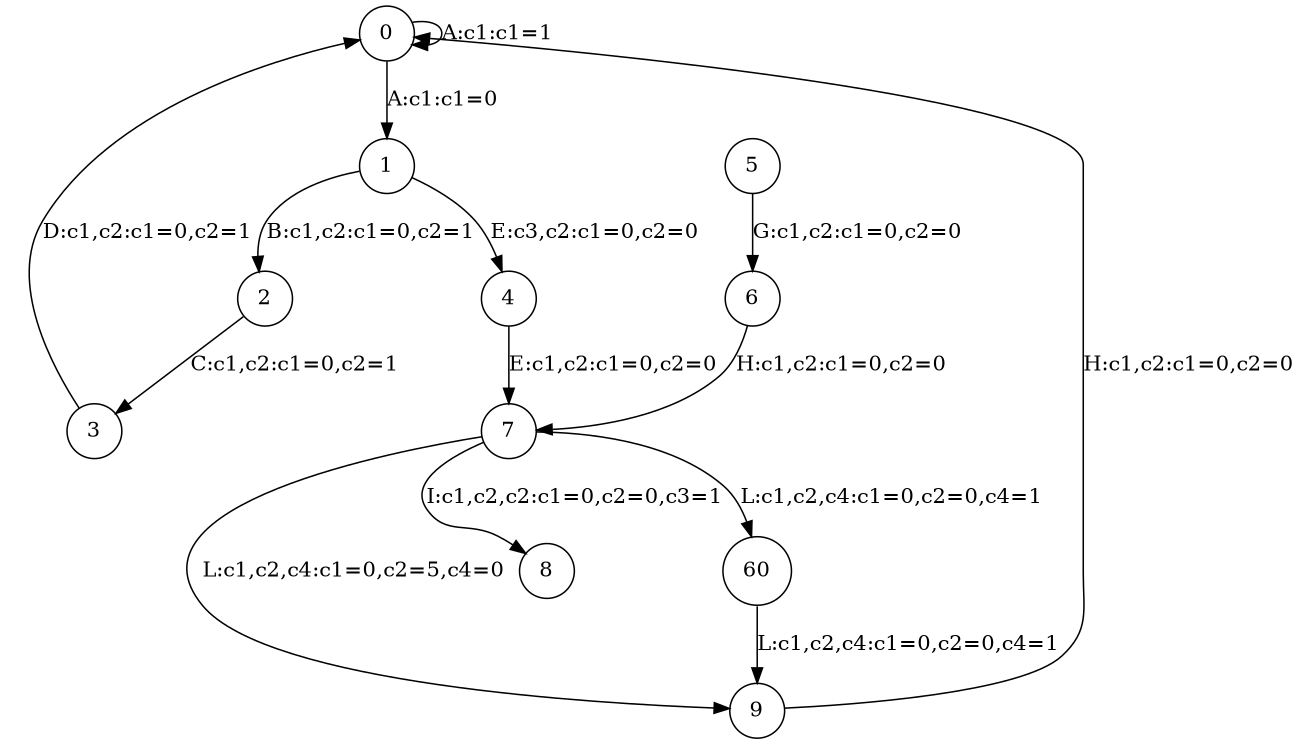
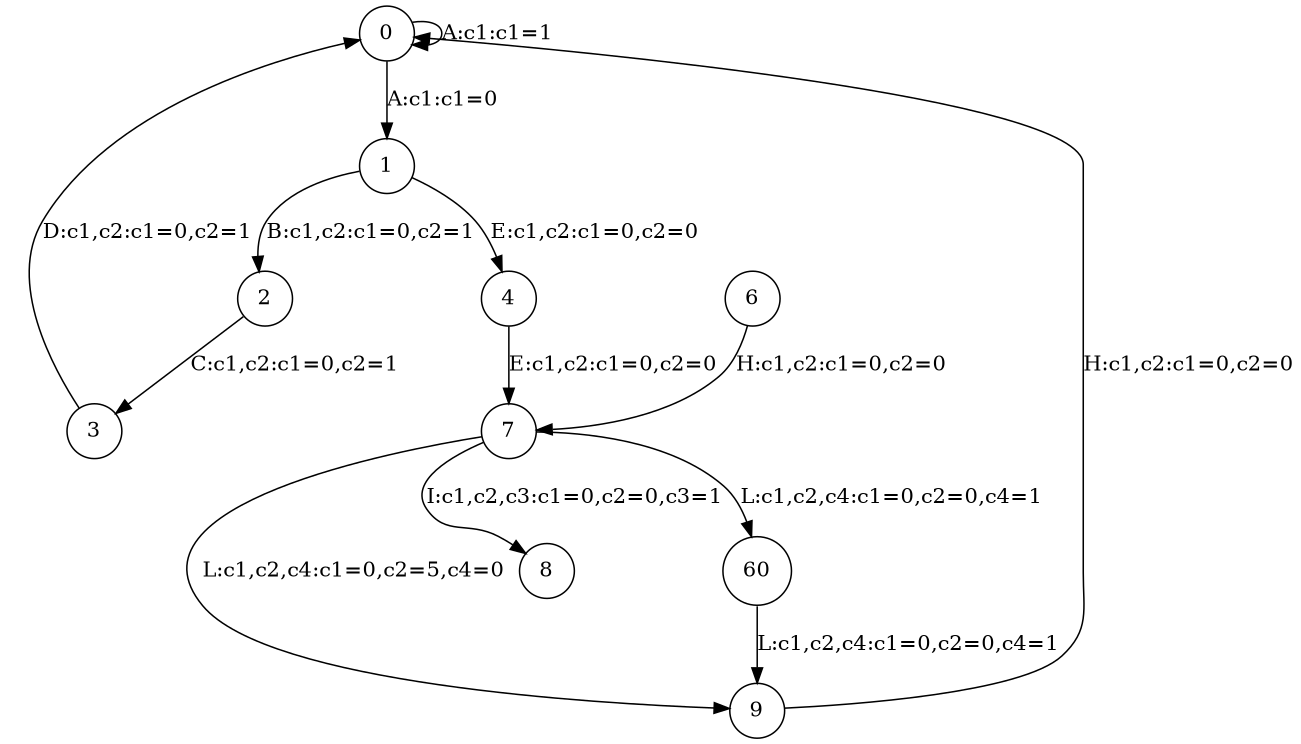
  digraph {
    node [attr="{}" shape=circle]
    edge [prob=1]
    n1 [label=0]
    n2 [label=1]
    n3 [label=2]
    n4 [label=4]
    n5 [label=3]
    n6 [label=7]
-   n7 [label=5]
    n8 [label=6]
    n9 [label=8]
    n10 [label=9]
    n11 [label=60]
    n1 -> n1 [label="A:c1:c1=1" prob=0.05]
    n1 -> n2 [label="A:c1:c1=0" prob=0.5]
    n2 -> n3 [label="B:c1,c2:c1=0,c2=1" prob=0.5]
-   n2 -> n4 [label="E:c3,c2:c1=0,c2=0" prob=0.5]
+   n2 -> n4 [label="E:c1,c2:c1=0,c2=0" prob=0.5]
    n3 -> n5 [label="C:c1,c2:c1=0,c2=1"]
    n4 -> n6 [label="E:c1,c2:c1=0,c2=0"]
    n5 -> n1 [label="D:c1,c2:c1=0,c2=1" prob=0.1]
-   n6 -> n9 [label="I:c1,c2,c2:c1=0,c2=0,c3=1" prob=0.33]
+   n6 -> n9 [label="I:c1,c2,c3:c1=0,c2=0,c3=1" prob=0.33]
    n6 -> n10 [label="L:c1,c2,c4:c1=0,c2=5,c4=0" prob=0.33]
    n6 -> n11 [label="L:c1,c2,c4:c1=0,c2=0,c4=1" prob=0.33]
-   n7 -> n8 [label="G:c1,c2:c1=0,c2=0"]
    n8 -> n6 [label="H:c1,c2:c1=0,c2=0"]
    n10 -> n1 [label="H:c1,c2:c1=0,c2=0" prob=0.1]
    n11 -> n10 [label="L:c1,c2,c4:c1=0,c2=0,c4=1"]
  }
